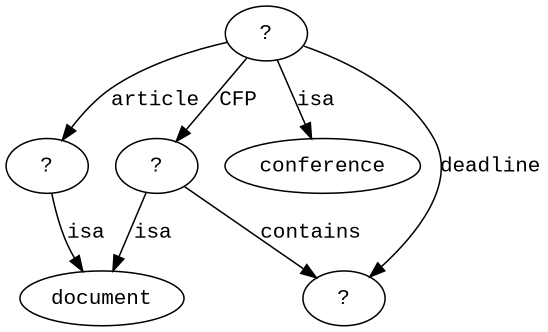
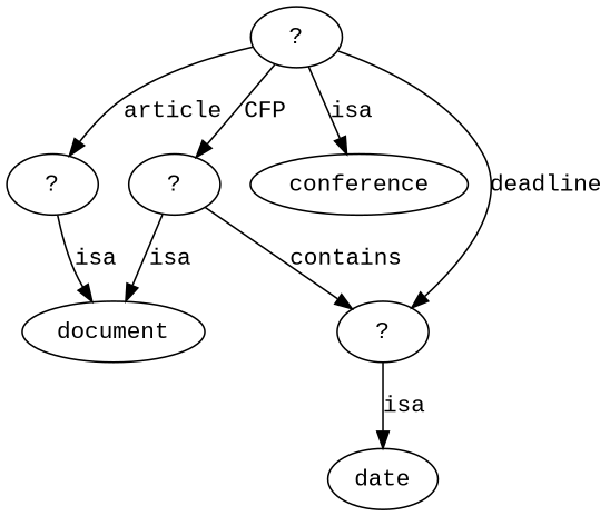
  digraph {
    fontname="Liberation Mono"
    node [fontname="Liberation Mono"]
    edge [fontname="Liberation Mono"]
    n1 [label="?"]
    document
    n3 [label="?"]
    n4 [label="?"]
    conference
    n6 [label="?"]
+   date
    n1 -> document [label=isa]
    n3 -> n1 [label=article]
    n3 -> n4 [label=deadline]
    n3 -> conference [label=isa]
    n3 -> n6 [label=CFP]
+   n4 -> date [label=isa]
    n6 -> document [label=isa]
    n6 -> n4 [label=contains]
  }
